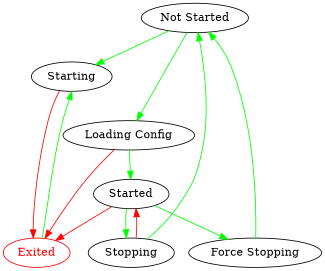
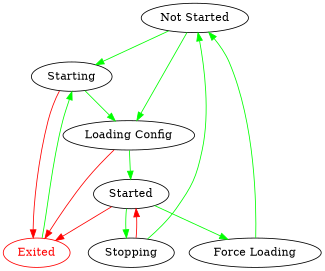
  digraph {
    edge [color=green]
    n1 [label="Not Started"]
    n2 [label=Starting]
    n3 [label="Loading Config"]
    n4 [color=red fontcolor=red label=Exited]
    n5 [label=Started]
    n6 [label=Stopping]
-   n7 [label="Force Stopping"]
+   n7 [label="Force Loading"]
    n1 -> n2
    n1 -> n3
+   n2 -> n3
    n2 -> n4 [color=red]
    n3 -> n4 [color=red]
    n3 -> n5
    n4 -> n2
    n5 -> n4 [color=red]
    n5 -> n6
    n5 -> n7
    n6 -> n1
    n6 -> n5 [color=red]
    n7 -> n1
  }
